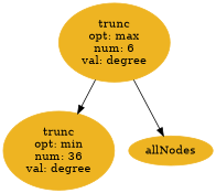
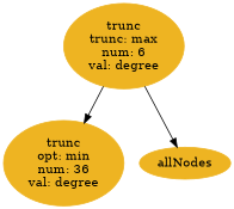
  strict digraph {
    ordering=out
    node [color=goldenrod2 style=filled]
-   n1 [label="trunc\nopt: max\nnum: 6\nval: degree\n"]
+   n1 [label="trunc\ntrunc: max\nnum: 6\nval: degree\n"]
    n2 [label="trunc\nopt: min\nnum: 36\nval: degree\n"]
    n3 [label="allNodes\n"]
    n1 -> n2
    n1 -> n3
  }
